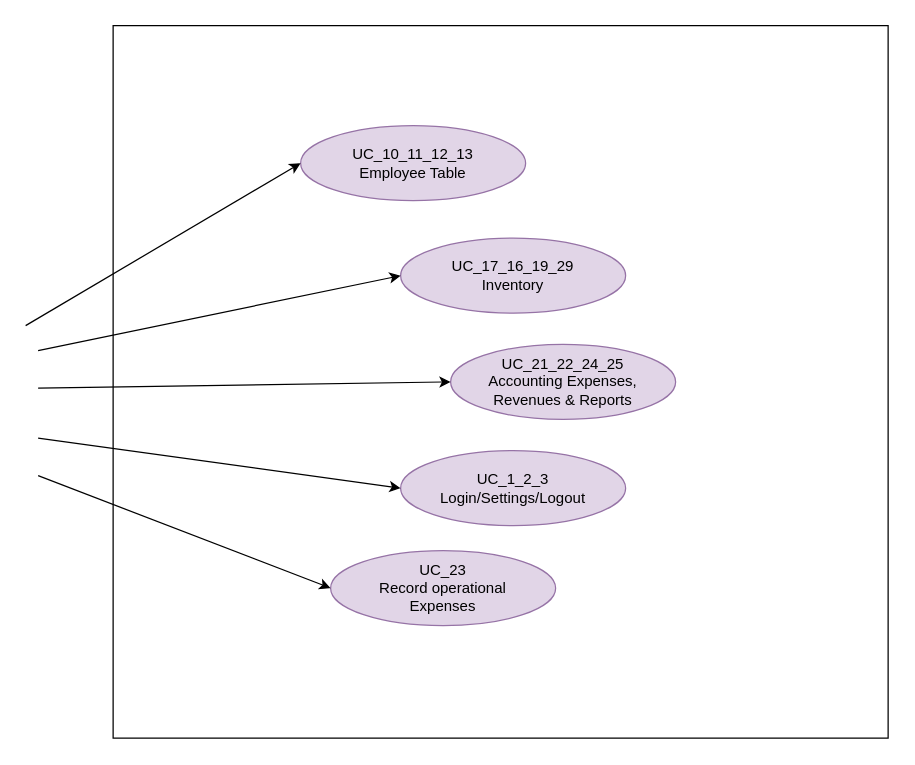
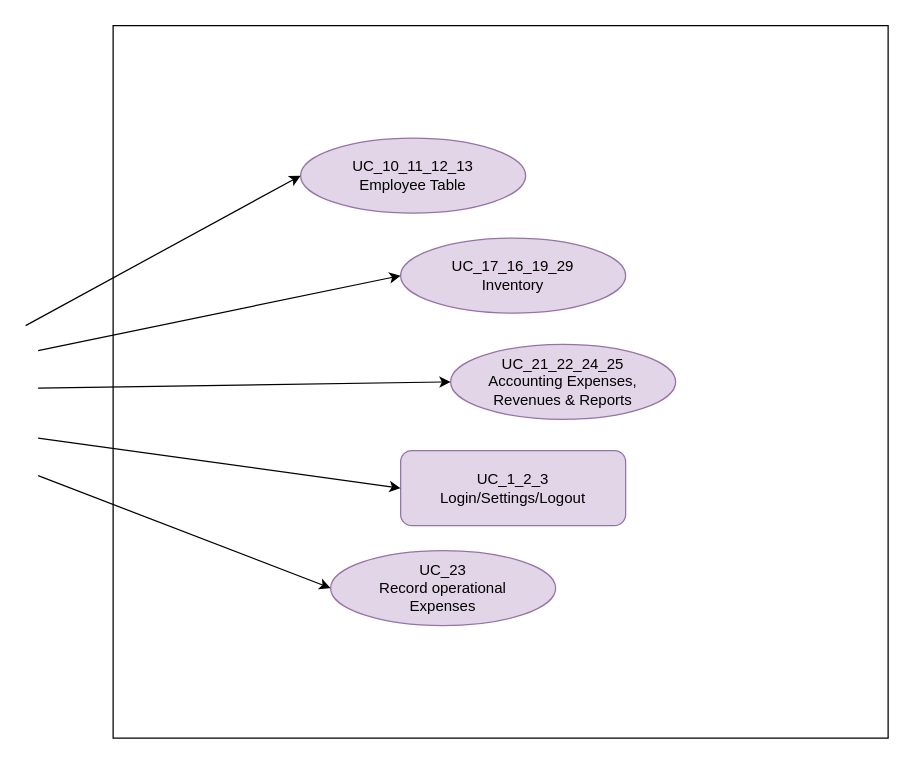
  <mxCell id="0" />
  <mxCell id="1" parent="0" />
  <mxCell id="2" value="" style="rounded=0;whiteSpace=wrap;html=1;" vertex="1" parent="1"><mxGeometry x="90" y="20" width="620" height="570" as="geometry" /></mxCell>
- <mxCell id="3" value="UC_10_11_12_13&lt;br&gt;Employee Table" style="ellipse;whiteSpace=wrap;html=1;fillColor=#e1d5e7;strokeColor=#9673a6;" vertex="1" parent="1"><mxGeometry x="240" y="100" width="180" height="60" as="geometry" /></mxCell>
+ <mxCell id="3" value="UC_10_11_12_13&lt;br&gt;Employee Table" style="ellipse;whiteSpace=wrap;html=1;fillColor=#e1d5e7;strokeColor=#9673a6;" vertex="1" parent="1"><mxGeometry x="240" y="110" width="180" height="60" as="geometry" /></mxCell>
  <mxCell id="4" value="UC_17_16_19_29&lt;br&gt;Inventory" style="ellipse;whiteSpace=wrap;html=1;fillColor=#e1d5e7;strokeColor=#9673a6;" vertex="1" parent="1"><mxGeometry x="320" y="190" width="180" height="60" as="geometry" /></mxCell>
  <mxCell id="5" value="UC_21_22_24_25&lt;br&gt;Accounting Expenses,&lt;br&gt;Revenues &amp;amp; Reports" style="ellipse;whiteSpace=wrap;html=1;fillColor=#e1d5e7;strokeColor=#9673a6;" vertex="1" parent="1"><mxGeometry x="360" y="275" width="180" height="60" as="geometry" /></mxCell>
- <mxCell id="6" value="UC_1_2_3&lt;br&gt;Login/Settings/Logout" style="ellipse;whiteSpace=wrap;html=1;fillColor=#e1d5e7;strokeColor=#9673a6;" vertex="1" parent="1"><mxGeometry x="320" y="360" width="180" height="60" as="geometry" /></mxCell>
+ <mxCell id="6" value="UC_1_2_3&lt;br&gt;Login/Settings/Logout" style="whiteSpace=wrap;html=1;fillColor=#e1d5e7;strokeColor=#9673a6;rounded=1;" vertex="1" parent="1"><mxGeometry x="320" y="360" width="180" height="60" as="geometry" /></mxCell>
  <mxCell id="7" value="UC_23&lt;br&gt;Record operational&lt;br&gt;Expenses" style="ellipse;whiteSpace=wrap;html=1;fillColor=#e1d5e7;strokeColor=#9673a6;" vertex="1" parent="1"><mxGeometry x="264" y="440" width="180" height="60" as="geometry" /></mxCell>
  <mxCell id="8" value="" style="endArrow=classic;html=1;entryX=0;entryY=0.5;entryDx=0;entryDy=0;" edge="1" parent="1" target="3"><mxGeometry width="50" height="50" relative="1" as="geometry"><mxPoint x="20" y="260" as="sourcePoint" /><mxPoint x="270" y="300" as="targetPoint" /></mxGeometry></mxCell>
  <mxCell id="9" value="" style="endArrow=classic;html=1;entryX=0;entryY=0.5;entryDx=0;entryDy=0;" edge="1" parent="1" target="4"><mxGeometry width="50" height="50" relative="1" as="geometry"><mxPoint x="30" y="280" as="sourcePoint" /><mxPoint x="270" y="300" as="targetPoint" /></mxGeometry></mxCell>
  <mxCell id="10" value="" style="endArrow=classic;html=1;entryX=0;entryY=0.5;entryDx=0;entryDy=0;" edge="1" parent="1" target="5"><mxGeometry width="50" height="50" relative="1" as="geometry"><mxPoint x="30" y="310" as="sourcePoint" /><mxPoint x="270" y="300" as="targetPoint" /></mxGeometry></mxCell>
  <mxCell id="11" value="" style="endArrow=classic;html=1;entryX=0;entryY=0.5;entryDx=0;entryDy=0;" edge="1" parent="1" target="6"><mxGeometry width="50" height="50" relative="1" as="geometry"><mxPoint x="30" y="350" as="sourcePoint" /><mxPoint x="270" y="300" as="targetPoint" /></mxGeometry></mxCell>
  <mxCell id="12" value="" style="endArrow=classic;html=1;entryX=0;entryY=0.5;entryDx=0;entryDy=0;" edge="1" parent="1" target="7"><mxGeometry width="50" height="50" relative="1" as="geometry"><mxPoint x="30" y="380" as="sourcePoint" /><mxPoint x="270" y="300" as="targetPoint" /></mxGeometry></mxCell>
